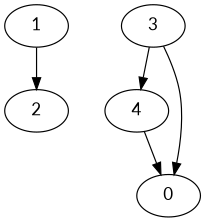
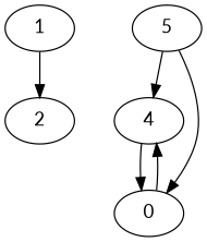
  digraph {
    fontname=Lato
    node [fontname=Lato]
    edge [fontname=Lato]
    1
    2
-   3
+   3 [label=5]
    4
    n5 [label=0]
    1 -> 2
    3 -> 4
    3 -> n5
    4 -> n5
+   n5 -> 4
  }
